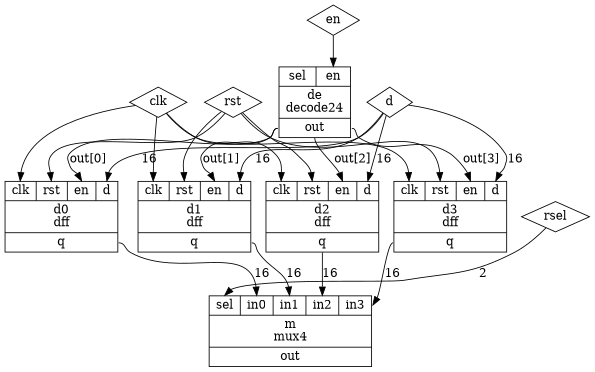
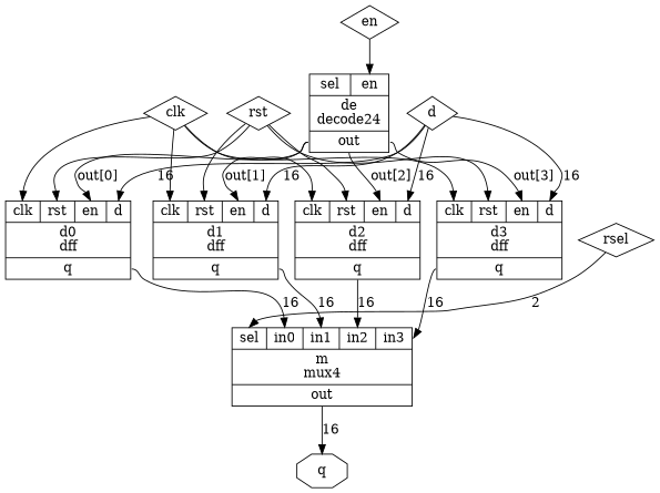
  digraph {
    rankdir=TB
    node [shape=record]
    edge [headport=d0]
    n1 [label=clk shape=diamond]
    n2 [label="{{<d0> clk|<d1> rst|<d2> en| <d3> d}|d0\ndff|{<f0> q}}"]
    n3 [label="{{<d0> clk|<d1> rst|<d2> en| <d3> d}|d1\ndff|{<f0> q}}"]
    n4 [label="{{<d0> clk|<d1> rst|<d2> en| <d3> d}|d2\ndff|{<f0> q}}"]
    n5 [label="{{<d0> clk|<d1> rst|<d2> en| <d3> d}|d3\ndff|{<f0> q}}"]
    n6 [label="{{<m0> sel | <m1> in0 | <m2> in1 | <m3> in2 | <m4> in3 }|m\nmux4|{<u0> out}}"]
    n7 [label=rst shape=diamond]
    n8 [label=en shape=diamond]
    n9 [label="{{<d0> sel | <d1> en} | de\ndecode24 | {<e0> out}}"]
    n10 [label=d shape=diamond]
    n11 [label=rsel shape=diamond]
+   n12 [label=q shape=octagon]
    n1 -> n2
    n1 -> n3
    n1 -> n4
    n1 -> n5
    n2 -> n6 [headport=m1 label=16 tailport=f0]
    n3 -> n6 [headport=m2 label=16 tailport=f0]
    n4 -> n6 [headport=m3 label=16 tailport=f0]
    n5 -> n6 [headport=m4 label=16 tailport=f0]
+   n6 -> n12 [label=16 tailport=u0]
    n7 -> n2 [headport=d1]
    n7 -> n3 [headport=d1]
    n7 -> n4 [headport=d1]
    n7 -> n5 [headport=d1]
    n8 -> n9 [headport=d1]
    n9 -> n2 [headport=d2 label="out[0]" tailport=e0]
    n9 -> n3 [headport=d2 label="out[1]" tailport=e0]
    n9 -> n4 [headport=d2 label="out[2]" tailport=e0]
    n9 -> n5 [headport=d2 label="out[3]" tailport=e0]
    n10 -> n2 [headport=d3 label=16]
    n10 -> n3 [headport=d3 label=16]
    n10 -> n4 [headport=d3 label=16]
    n10 -> n5 [headport=d3 label=16]
    n11 -> n6 [headport=m0 label=2]
  }
